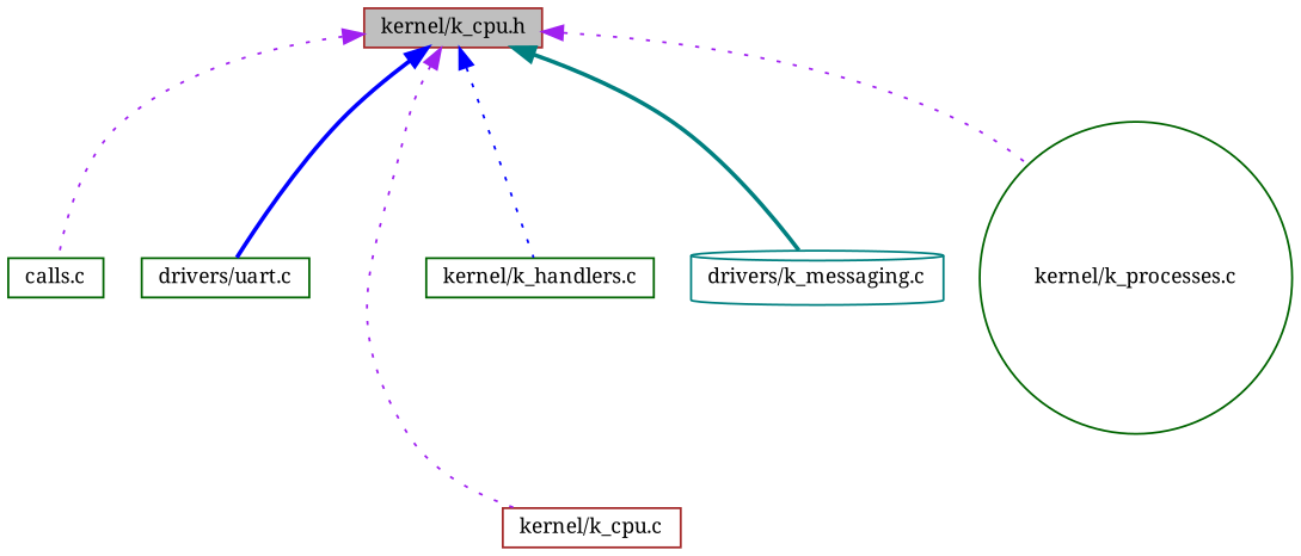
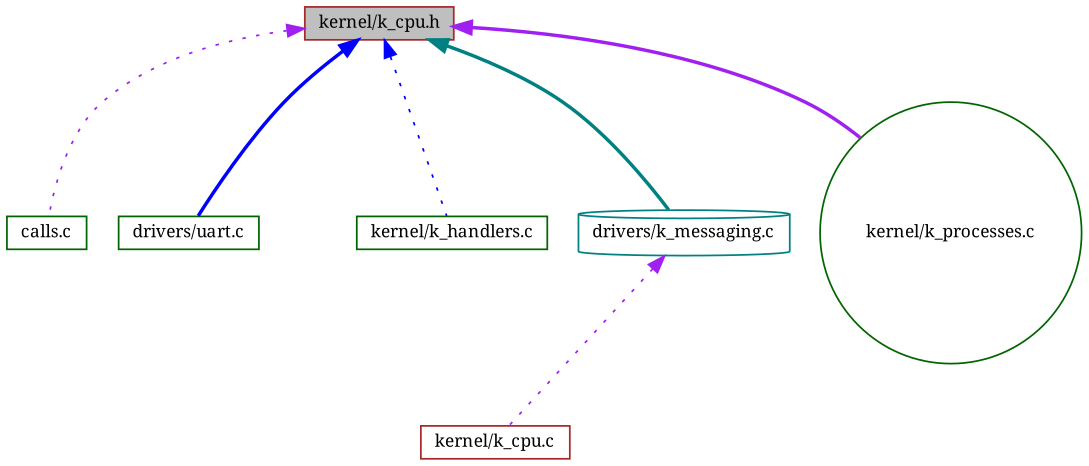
  digraph {
    fontname="Noto Serif"
    node [color=darkgreen fillcolor=white fontname="Noto Serif" fontsize=10 shape=box style=filled]
    edge [color=purple dir=back fontname="Noto Serif" fontsize=10 labelfontname=Helvetica labelfontsize=10 style=dotted]
    n1 [color=brown fillcolor=grey75 fontcolor=black height=0.2 label="kernel/k_cpu.h" width=0.4]
    n2 [height=0.2 label="calls.c" width=0.4]
    n3 [height=0.2 label="drivers/uart.c" width=0.4]
    n4 [color=brown height=0.2 label="kernel/k_cpu.c" width=0.4]
    n5 [height=0.2 label="kernel/k_handlers.c" width=0.4]
    n6 [color=teal height=0.2 label="drivers/k_messaging.c" shape=cylinder width=0.4]
    n7 [height=0.2 label="kernel/k_processes.c" shape=circle width=0.4]
    n1 -> n2
    n1 -> n3 [color=blue style=bold]
-   n1 -> n4
+   n6 -> n4
    n1 -> n5 [color=blue]
    n1 -> n6 [color=teal style=bold]
-   n1 -> n7
+   n1 -> n7 [style=bold]
  }
